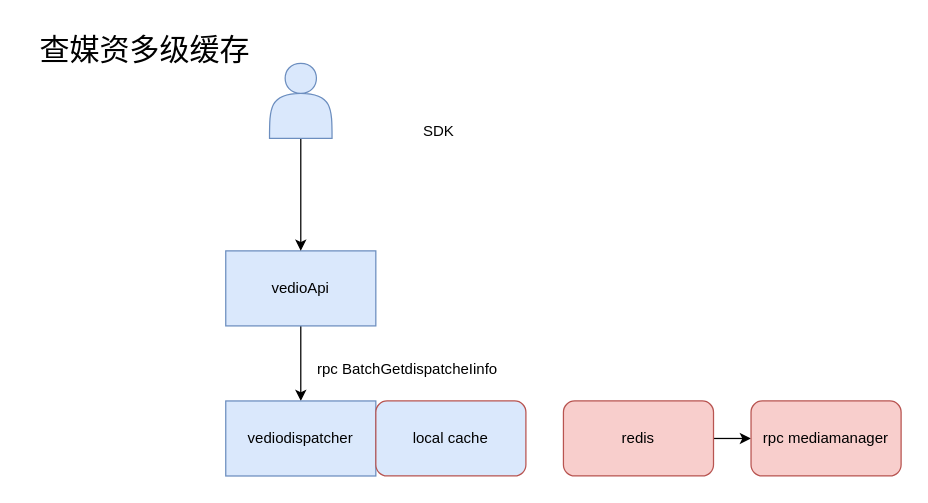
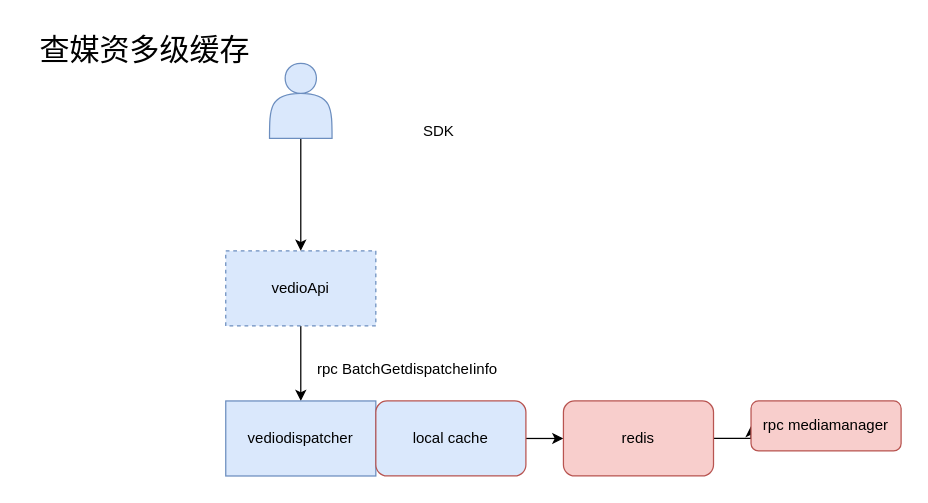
  <mxCell id="0" />
  <mxCell id="1" parent="0" />
  <mxCell id="2" style="edgeStyle=orthogonalEdgeStyle;rounded=0;orthogonalLoop=1;jettySize=auto;html=1;exitX=0.5;exitY=1;exitDx=0;exitDy=0;entryX=0.5;entryY=0;entryDx=0;entryDy=0;fontSize=24;" edge="1" parent="1" source="3" target="4"><mxGeometry relative="1" as="geometry" /></mxCell>
- <mxCell id="3" value="vedioApi" style="rounded=0;whiteSpace=wrap;html=1;fillColor=#dae8fc;strokeColor=#6c8ebf;" vertex="1" parent="1"><mxGeometry x="180" y="200" width="120" height="60" as="geometry" /></mxCell>
+ <mxCell id="3" value="vedioApi" style="rounded=0;whiteSpace=wrap;html=1;fillColor=#dae8fc;strokeColor=#6c8ebf;dashed=1;" vertex="1" parent="1"><mxGeometry x="180" y="200" width="120" height="60" as="geometry" /></mxCell>
  <mxCell id="4" value="vediodispatcher" style="rounded=0;whiteSpace=wrap;html=1;fillColor=#dae8fc;strokeColor=#6c8ebf;" vertex="1" parent="1"><mxGeometry x="180" y="320" width="120" height="60" as="geometry" /></mxCell>
  <mxCell id="5" style="edgeStyle=orthogonalEdgeStyle;rounded=0;orthogonalLoop=1;jettySize=auto;html=1;exitX=0.5;exitY=1;exitDx=0;exitDy=0;" edge="1" parent="1" source="6" target="3"><mxGeometry relative="1" as="geometry" /></mxCell>
  <mxCell id="6" value="" style="shape=actor;whiteSpace=wrap;html=1;fillColor=#dae8fc;strokeColor=#6c8ebf;" vertex="1" parent="1"><mxGeometry x="215" y="50" width="50" height="60" as="geometry" /></mxCell>
  <mxCell id="7" value="SDK" style="text;html=1;align=center;verticalAlign=middle;resizable=0;points=[];autosize=1;strokeColor=none;fillColor=none;" vertex="1" parent="1"><mxGeometry x="325" y="90" width="50" height="30" as="geometry" /></mxCell>
  <mxCell id="8" value="查媒资多级缓存" style="text;html=1;align=center;verticalAlign=middle;resizable=0;points=[];autosize=1;strokeColor=none;fillColor=none;fontSize=24;" vertex="1" parent="1"><mxGeometry x="20" y="20" width="190" height="40" as="geometry" /></mxCell>
  <mxCell id="9" value="rpc BatchGetdispatcheIinfo" style="text;html=1;align=center;verticalAlign=middle;resizable=0;points=[];autosize=1;strokeColor=none;fillColor=none;" vertex="1" parent="1"><mxGeometry x="240" y="280" width="170" height="30" as="geometry" /></mxCell>
+ <mxCell id="10" style="edgeStyle=orthogonalEdgeStyle;rounded=0;orthogonalLoop=1;jettySize=auto;html=1;exitX=1;exitY=0.5;exitDx=0;exitDy=0;entryX=0;entryY=0.5;entryDx=0;entryDy=0;fontSize=12;" edge="1" parent="1" source="11" target="13"><mxGeometry relative="1" as="geometry" /></mxCell>
  <mxCell id="11" value="local cache" style="rounded=1;whiteSpace=wrap;html=1;fontSize=12;fillColor=#dae8fc;strokeColor=#b85450;" vertex="1" parent="1"><mxGeometry x="300" y="320" width="120" height="60" as="geometry" /></mxCell>
  <mxCell id="12" style="edgeStyle=orthogonalEdgeStyle;rounded=0;orthogonalLoop=1;jettySize=auto;html=1;exitX=1;exitY=0.5;exitDx=0;exitDy=0;entryX=0;entryY=0.5;entryDx=0;entryDy=0;fontSize=12;" edge="1" parent="1" source="13" target="14"><mxGeometry relative="1" as="geometry" /></mxCell>
  <mxCell id="13" value="redis" style="rounded=1;whiteSpace=wrap;html=1;fontSize=12;fillColor=#f8cecc;strokeColor=#b85450;" vertex="1" parent="1"><mxGeometry x="450" y="320" width="120" height="60" as="geometry" /></mxCell>
- <mxCell id="14" value="rpc mediamanager" style="rounded=1;whiteSpace=wrap;html=1;fontSize=12;fillColor=#f8cecc;strokeColor=#b85450;" vertex="1" parent="1"><mxGeometry x="600" y="320" width="120" height="60" as="geometry" /></mxCell>
+ <mxCell id="14" value="rpc mediamanager" style="rounded=1;whiteSpace=wrap;html=1;fontSize=12;fillColor=#f8cecc;strokeColor=#b85450;" vertex="1" parent="1"><mxGeometry x="600" y="320" width="120" height="40" as="geometry" /></mxCell>
